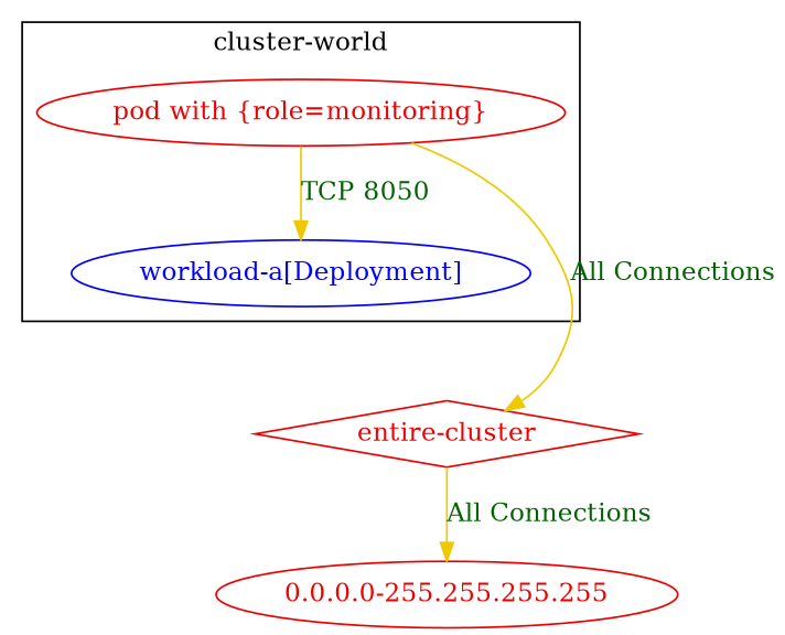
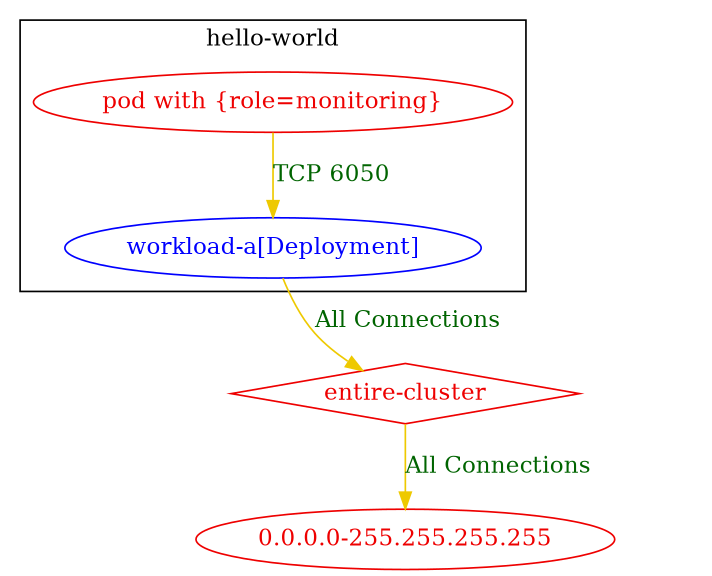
  digraph {
    node [color=red2 fontcolor=red2]
    edge [color=gold2 fontcolor=darkgreen]
    n1 [color=blue fontcolor=blue label="workload-a[Deployment]"]
    n2 [label="pod with {role=monitoring}"]
    n3 [label="entire-cluster" shape=diamond]
    n4 [label="0.0.0.0-255.255.255.255"]
    subgraph cluster_1 {
      color=black
      fontcolor=black
-     label="cluster-world"
+     label="hello-world"
      n1
      n2
    }
-   n2 -> n3 [label="All Connections" weight=0.5]
-   n2 -> n1 [label="TCP 8050" weight=1]
+   n1 -> n3 [label="All Connections" weight=0.5]
+   n2 -> n1 [label="TCP 6050" weight=1]
    n3 -> n4 [label="All Connections"]
  }
